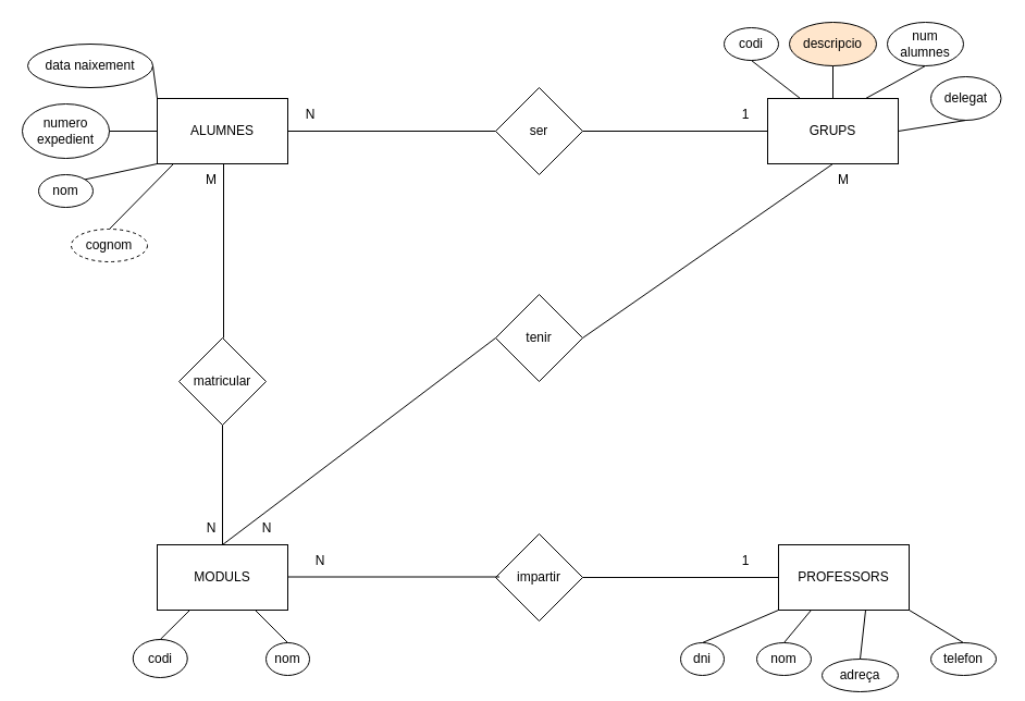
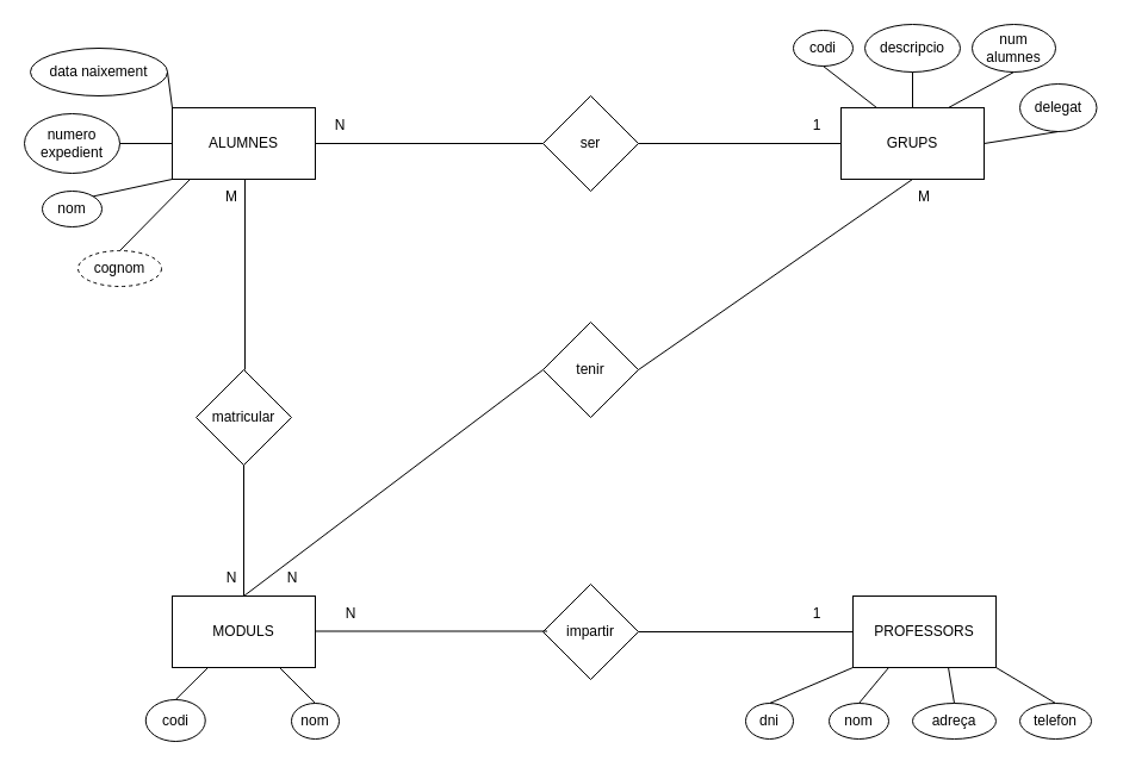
  <mxCell id="0" />
  <mxCell id="1" parent="0" />
  <mxCell id="2" value="PROFESSORS" style="rounded=0;whiteSpace=wrap;html=1;" parent="1" vertex="1"><mxGeometry x="715" y="500" width="120" height="60" as="geometry" /></mxCell>
  <mxCell id="3" value="ALUMNES" style="rounded=0;whiteSpace=wrap;html=1;" parent="1" vertex="1"><mxGeometry x="144" y="90" width="120" height="60" as="geometry" /></mxCell>
  <mxCell id="4" value="MODULS" style="rounded=0;whiteSpace=wrap;html=1;" parent="1" vertex="1"><mxGeometry x="144" y="500" width="120" height="60" as="geometry" /></mxCell>
  <mxCell id="5" value="GRUPS" style="rounded=0;whiteSpace=wrap;html=1;" parent="1" vertex="1"><mxGeometry x="705" y="90" width="120" height="60" as="geometry" /></mxCell>
  <mxCell id="6" value="telefon" style="ellipse;whiteSpace=wrap;html=1;" parent="1" vertex="1"><mxGeometry x="855" y="590" width="60" height="30" as="geometry" /></mxCell>
- <mxCell id="7" value="adreça" style="ellipse;whiteSpace=wrap;html=1;" parent="1" vertex="1"><mxGeometry x="755" y="605" width="70" height="30" as="geometry" /></mxCell>
+ <mxCell id="7" value="adreça" style="ellipse;whiteSpace=wrap;html=1;" parent="1" vertex="1"><mxGeometry x="765" y="590" width="70" height="30" as="geometry" /></mxCell>
  <mxCell id="8" value="nom" style="ellipse;whiteSpace=wrap;html=1;" parent="1" vertex="1"><mxGeometry x="695" y="590" width="50" height="30" as="geometry" /></mxCell>
  <mxCell id="9" value="dni" style="ellipse;whiteSpace=wrap;html=1;" parent="1" vertex="1"><mxGeometry x="625" y="590" width="40" height="30" as="geometry" /></mxCell>
  <mxCell id="10" value="numero expedient" style="ellipse;whiteSpace=wrap;html=1;" parent="1" vertex="1"><mxGeometry x="20" y="95" width="80" height="50" as="geometry" /></mxCell>
  <mxCell id="11" value="data naixement" style="ellipse;whiteSpace=wrap;html=1;" parent="1" vertex="1"><mxGeometry x="25" y="40" width="115" height="40" as="geometry" /></mxCell>
  <mxCell id="12" value="cognom" style="ellipse;whiteSpace=wrap;html=1;dashed=1;" parent="1" vertex="1"><mxGeometry x="65" y="210" width="70" height="30" as="geometry" /></mxCell>
  <mxCell id="13" value="nom" style="ellipse;whiteSpace=wrap;html=1;" parent="1" vertex="1"><mxGeometry x="35" y="160" width="50" height="30" as="geometry" /></mxCell>
  <mxCell id="14" value="" style="endArrow=none;html=1;rounded=0;exitX=0.5;exitY=0;exitDx=0;exitDy=0;" parent="1" source="12" edge="1"><mxGeometry width="50" height="50" relative="1" as="geometry"><mxPoint x="144" y="220" as="sourcePoint" /><mxPoint x="159" y="150" as="targetPoint" /></mxGeometry></mxCell>
  <mxCell id="15" value="" style="endArrow=none;html=1;rounded=0;exitX=1;exitY=0.5;exitDx=0;exitDy=0;entryX=0;entryY=0;entryDx=0;entryDy=0;" parent="1" source="11" target="3" edge="1"><mxGeometry width="50" height="50" relative="1" as="geometry"><mxPoint x="180" y="210" as="sourcePoint" /><mxPoint y="100" as="targetPoint" x="145" /></mxGeometry></mxCell>
  <mxCell id="16" value="" style="endArrow=none;html=1;rounded=0;exitX=1;exitY=0;exitDx=0;exitDy=0;entryX=0;entryY=1;entryDx=0;entryDy=0;" parent="1" source="13" target="3" edge="1"><mxGeometry width="50" height="50" relative="1" as="geometry"><mxPoint x="120" y="200" as="sourcePoint" /><mxPoint x="170" y="150" as="targetPoint" /></mxGeometry></mxCell>
  <mxCell id="17" value="" style="endArrow=none;html=1;rounded=0;entryX=0;entryY=0.5;entryDx=0;entryDy=0;exitX=1;exitY=0.5;exitDx=0;exitDy=0;" parent="1" source="10" target="3" edge="1"><mxGeometry width="50" height="50" relative="1" as="geometry"><mxPoint x="80" y="150" as="sourcePoint" /><mxPoint x="130" y="100" as="targetPoint" /></mxGeometry></mxCell>
  <mxCell id="18" value="nom" style="ellipse;whiteSpace=wrap;html=1;" parent="1" vertex="1"><mxGeometry x="244" y="590" width="40" height="30" as="geometry" /></mxCell>
  <mxCell id="19" value="codi" style="ellipse;whiteSpace=wrap;html=1;" parent="1" vertex="1"><mxGeometry x="121.75" y="587" width="50" height="35" as="geometry" /></mxCell>
  <mxCell id="20" value="" style="endArrow=none;html=1;rounded=0;exitX=0.5;exitY=0;exitDx=0;exitDy=0;entryX=0.25;entryY=1;entryDx=0;entryDy=0;" parent="1" source="19" target="4" edge="1"><mxGeometry width="50" height="50" relative="1" as="geometry"><mxPoint x="531" y="610" as="sourcePoint" /><mxPoint x="581" y="560" as="targetPoint" /></mxGeometry></mxCell>
  <mxCell id="21" value="" style="endArrow=none;html=1;rounded=0;exitX=0.5;exitY=0;exitDx=0;exitDy=0;entryX=0.75;entryY=1;entryDx=0;entryDy=0;" parent="1" source="18" target="4" edge="1"><mxGeometry width="50" height="50" relative="1" as="geometry"><mxPoint x="601" y="610" as="sourcePoint" /><mxPoint x="651" y="560" as="targetPoint" /></mxGeometry></mxCell>
- <mxCell id="22" value="descripcio" style="ellipse;whiteSpace=wrap;html=1;fillColor=#ffe6cc;" parent="1" vertex="1"><mxGeometry x="725" width="80" height="40" as="geometry" y="20" /></mxCell>
+ <mxCell id="22" value="descripcio" style="ellipse;whiteSpace=wrap;html=1;" parent="1" vertex="1"><mxGeometry x="725" width="80" height="40" as="geometry" y="20" /></mxCell>
  <mxCell id="23" value="num alumnes" style="ellipse;whiteSpace=wrap;html=1;" parent="1" vertex="1"><mxGeometry x="815" width="70" height="40" as="geometry" y="20" /></mxCell>
  <mxCell id="24" value="codi" style="ellipse;whiteSpace=wrap;html=1;" parent="1" vertex="1"><mxGeometry x="665" y="25" width="50" height="30" as="geometry" /></mxCell>
  <mxCell id="25" value="impartir" style="rhombus;whiteSpace=wrap;html=1;rounded=0;" parent="1" vertex="1"><mxGeometry x="455" y="490" width="80" height="80" as="geometry" /></mxCell>
  <mxCell id="26" value="ser" style="rhombus;whiteSpace=wrap;html=1;rounded=0;" parent="1" vertex="1"><mxGeometry x="455" y="80" width="80" height="80" as="geometry" /></mxCell>
  <mxCell id="27" value="" style="endArrow=none;html=1;rounded=0;exitX=1;exitY=0.5;exitDx=0;exitDy=0;entryX=0;entryY=0.5;entryDx=0;entryDy=0;" parent="1" source="3" target="26" edge="1"><mxGeometry width="50" height="50" relative="1" as="geometry"><mxPoint x="535" y="230" as="sourcePoint" /><mxPoint x="585" y="180" as="targetPoint" /></mxGeometry></mxCell>
  <mxCell id="28" value="" style="endArrow=none;html=1;rounded=0;entryX=0;entryY=0.5;entryDx=0;entryDy=0;exitX=1;exitY=0.5;exitDx=0;exitDy=0;" parent="1" source="26" target="5" edge="1"><mxGeometry width="50" height="50" relative="1" as="geometry"><mxPoint x="535" y="230" as="sourcePoint" /><mxPoint x="585" y="180" as="targetPoint" /></mxGeometry></mxCell>
  <mxCell id="29" value="" style="endArrow=none;html=1;rounded=0;entryX=1;entryY=0.5;entryDx=0;entryDy=0;exitX=0;exitY=0.5;exitDx=0;exitDy=0;" parent="1" edge="1"><mxGeometry width="50" height="50" relative="1" as="geometry"><mxPoint x="458.5" y="529.5" as="sourcePoint" /><mxPoint x="264" y="529.5" as="targetPoint" /></mxGeometry></mxCell>
  <mxCell id="30" value="" style="endArrow=none;html=1;rounded=0;exitX=1;exitY=0.5;exitDx=0;exitDy=0;" parent="1" source="25" edge="1"><mxGeometry width="50" height="50" relative="1" as="geometry"><mxPoint x="939.5" y="642.5" as="sourcePoint" /><mxPoint x="715" y="530" as="targetPoint" /></mxGeometry></mxCell>
  <mxCell id="31" value="matricular" style="rhombus;whiteSpace=wrap;html=1;" parent="1" vertex="1"><mxGeometry x="164" y="310" width="80" height="80" as="geometry" /></mxCell>
  <mxCell id="32" value="" style="endArrow=none;html=1;rounded=0;entryX=1;entryY=1;entryDx=0;entryDy=0;" parent="1" edge="1"><mxGeometry width="50" height="50" relative="1" as="geometry"><mxPoint x="205" y="310" as="sourcePoint" /><mxPoint x="205" y="150" as="targetPoint" /></mxGeometry></mxCell>
  <mxCell id="33" value="" style="endArrow=none;html=1;rounded=0;entryX=0.5;entryY=0;entryDx=0;entryDy=0;exitX=0.5;exitY=1;exitDx=0;exitDy=0;" parent="1" source="31" target="4" edge="1"><mxGeometry width="50" height="50" relative="1" as="geometry"><mxPoint x="341" y="370" as="sourcePoint" /><mxPoint x="391" y="320" as="targetPoint" /></mxGeometry></mxCell>
  <mxCell id="34" value="delegat" style="ellipse;whiteSpace=wrap;html=1;" parent="1" vertex="1"><mxGeometry x="855" y="70" width="64.5" height="40" as="geometry" /></mxCell>
  <mxCell id="35" value="" style="endArrow=none;html=1;rounded=0;exitX=0.5;exitY=1;exitDx=0;exitDy=0;entryX=1;entryY=0.5;entryDx=0;entryDy=0;" parent="1" source="34" target="5" edge="1"><mxGeometry width="50" height="50" relative="1" as="geometry"><mxPoint x="310.5" y="25" as="sourcePoint" /><mxPoint x="360.5" y="-25" as="targetPoint" /></mxGeometry></mxCell>
  <mxCell id="36" value="" style="endArrow=none;html=1;rounded=0;entryX=0;entryY=1;entryDx=0;entryDy=0;exitX=0.5;exitY=0;exitDx=0;exitDy=0;" parent="1" source="9" target="2" edge="1"><mxGeometry width="50" height="50" relative="1" as="geometry"><mxPoint x="675" y="540" as="sourcePoint" /><mxPoint x="725" y="490" as="targetPoint" /></mxGeometry></mxCell>
  <mxCell id="37" value="" style="endArrow=none;html=1;rounded=0;entryX=0.25;entryY=1;entryDx=0;entryDy=0;exitX=0.5;exitY=0;exitDx=0;exitDy=0;" parent="1" source="8" target="2" edge="1"><mxGeometry width="50" height="50" relative="1" as="geometry"><mxPoint x="660" y="600" as="sourcePoint" /><mxPoint x="725" y="570" as="targetPoint" /></mxGeometry></mxCell>
  <mxCell id="38" value="" style="endArrow=none;html=1;rounded=0;entryX=0.667;entryY=1;entryDx=0;entryDy=0;exitX=0.5;exitY=0;exitDx=0;exitDy=0;entryPerimeter=0;" parent="1" source="7" target="2" edge="1"><mxGeometry width="50" height="50" relative="1" as="geometry"><mxPoint x="730" y="600" as="sourcePoint" /><mxPoint x="755" y="570" as="targetPoint" /></mxGeometry></mxCell>
  <mxCell id="39" value="" style="endArrow=none;html=1;rounded=0;entryX=0.5;entryY=0;entryDx=0;entryDy=0;" parent="1" target="6" edge="1"><mxGeometry width="50" height="50" relative="1" as="geometry"><mxPoint x="835" y="560" as="sourcePoint" /><mxPoint x="885" y="510" as="targetPoint" /></mxGeometry></mxCell>
  <mxCell id="40" value="" style="endArrow=none;html=1;rounded=0;entryX=0.5;entryY=1;entryDx=0;entryDy=0;exitX=0.25;exitY=0;exitDx=0;exitDy=0;" parent="1" source="5" target="24" edge="1"><mxGeometry width="50" height="50" relative="1" as="geometry"><mxPoint x="675" y="340" as="sourcePoint" /><mxPoint x="725" y="290" as="targetPoint" /></mxGeometry></mxCell>
  <mxCell id="41" value="" style="endArrow=none;html=1;rounded=0;entryX=0.5;entryY=1;entryDx=0;entryDy=0;exitX=0.5;exitY=0;exitDx=0;exitDy=0;" parent="1" source="5" target="22" edge="1"><mxGeometry width="50" height="50" relative="1" as="geometry"><mxPoint x="675" y="340" as="sourcePoint" /><mxPoint x="725" y="290" as="targetPoint" /></mxGeometry></mxCell>
  <mxCell id="42" value="" style="endArrow=none;html=1;rounded=0;entryX=0.5;entryY=1;entryDx=0;entryDy=0;exitX=0.75;exitY=0;exitDx=0;exitDy=0;" parent="1" source="5" target="23" edge="1"><mxGeometry width="50" height="50" relative="1" as="geometry"><mxPoint x="675" y="340" as="sourcePoint" /><mxPoint x="725" y="290" as="targetPoint" /></mxGeometry></mxCell>
  <mxCell id="43" value="N" style="text;html=1;align=center;verticalAlign=middle;whiteSpace=wrap;rounded=0;" parent="1" vertex="1"><mxGeometry x="164" y="470" width="60" height="30" as="geometry" /></mxCell>
  <mxCell id="44" value="M" style="text;html=1;align=center;verticalAlign=middle;whiteSpace=wrap;rounded=0;" parent="1" vertex="1"><mxGeometry x="164" y="150" width="60" height="30" as="geometry" /></mxCell>
  <mxCell id="45" value="N" style="text;html=1;align=center;verticalAlign=middle;whiteSpace=wrap;rounded=0;" parent="1" vertex="1"><mxGeometry x="264" y="500" width="60" height="30" as="geometry" /></mxCell>
  <mxCell id="46" value="1" style="text;html=1;align=center;verticalAlign=middle;whiteSpace=wrap;rounded=0;" parent="1" vertex="1"><mxGeometry x="655" y="500" width="60" height="30" as="geometry" /></mxCell>
  <mxCell id="47" value="1" style="text;html=1;align=center;verticalAlign=middle;whiteSpace=wrap;rounded=0;" parent="1" vertex="1"><mxGeometry x="655" y="90" width="60" height="30" as="geometry" /></mxCell>
  <mxCell id="48" value="N" style="text;html=1;align=center;verticalAlign=middle;whiteSpace=wrap;rounded=0;" parent="1" vertex="1"><mxGeometry x="255" y="90" width="60" height="30" as="geometry" /></mxCell>
  <mxCell id="49" value="tenir" style="rhombus;whiteSpace=wrap;html=1;rounded=0;" vertex="1" parent="1"><mxGeometry x="455" y="270" width="80" height="80" as="geometry" /></mxCell>
  <mxCell id="50" value="" style="endArrow=none;html=1;rounded=0;entryX=0.5;entryY=1;entryDx=0;entryDy=0;exitX=1;exitY=0.5;exitDx=0;exitDy=0;" edge="1" parent="1" source="49" target="5"><mxGeometry width="50" height="50" relative="1" as="geometry"><mxPoint x="565" y="360" as="sourcePoint" /><mxPoint x="615" y="310" as="targetPoint" /></mxGeometry></mxCell>
  <mxCell id="51" value="" style="endArrow=none;html=1;rounded=0;entryX=0;entryY=0.5;entryDx=0;entryDy=0;exitX=0.5;exitY=0;exitDx=0;exitDy=0;" edge="1" parent="1" source="4" target="49"><mxGeometry width="50" height="50" relative="1" as="geometry"><mxPoint x="285" y="380" as="sourcePoint" /><mxPoint x="615" y="310" as="targetPoint" /></mxGeometry></mxCell>
  <mxCell id="52" value="M" style="text;html=1;align=center;verticalAlign=middle;whiteSpace=wrap;rounded=0;" vertex="1" parent="1"><mxGeometry x="745" y="150" width="60" height="30" as="geometry" /></mxCell>
  <mxCell id="53" value="N" style="text;html=1;align=center;verticalAlign=middle;whiteSpace=wrap;rounded=0;" vertex="1" parent="1"><mxGeometry x="215" y="470" width="60" height="30" as="geometry" /></mxCell>
